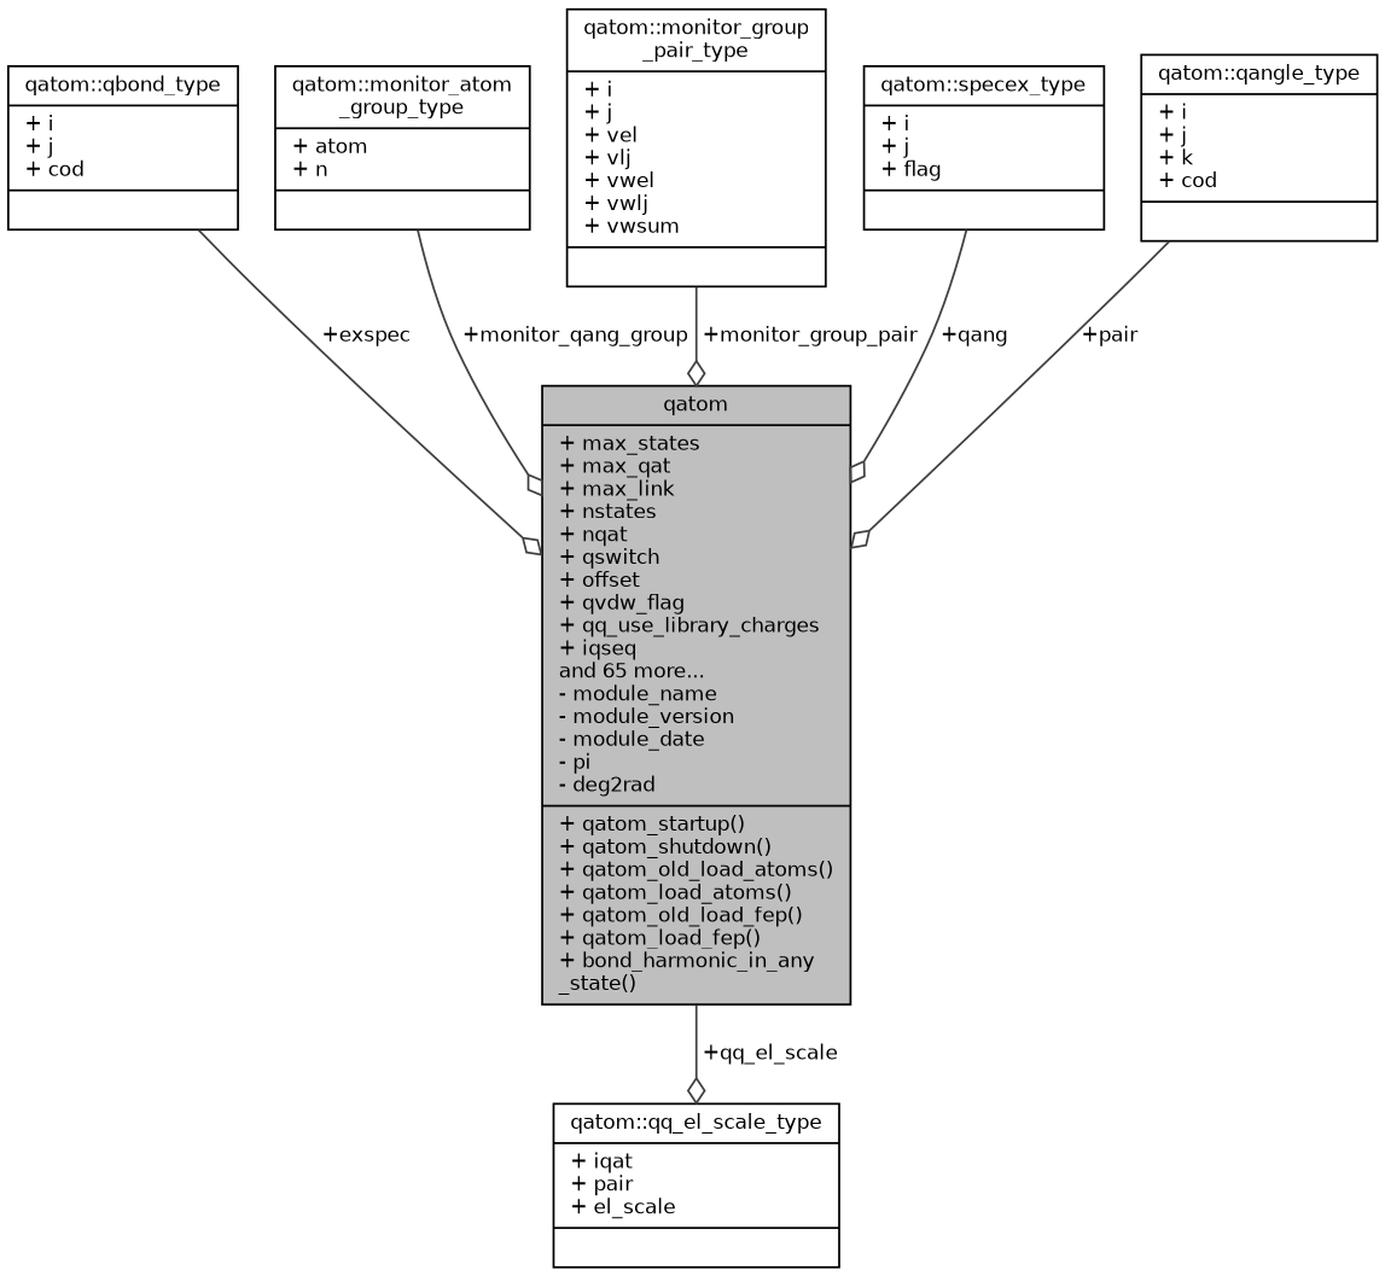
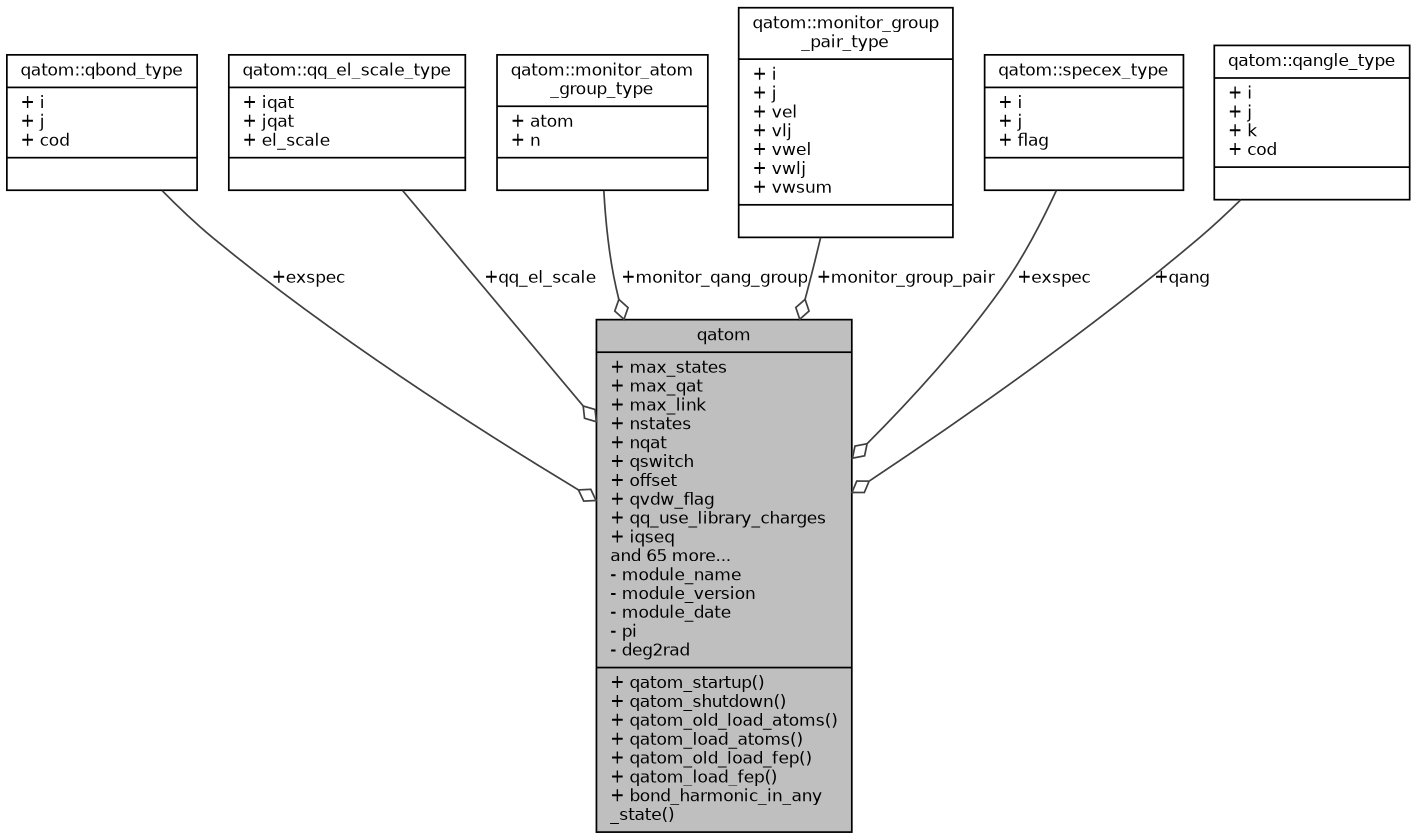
  digraph {
    node [color=black fillcolor=white fontname=Helvetica fontsize=10 shape=record style=filled]
    edge [arrowhead=odiamond color=grey25 fontname=Helvetica fontsize=10 labelfontname=Helvetica labelfontsize=10 style=solid]
    n1 [fillcolor=grey75 fontcolor=black height=0.2 label="{qatom\n|+ max_states\l+ max_qat\l+ max_link\l+ nstates\l+ nqat\l+ qswitch\l+ offset\l+ qvdw_flag\l+ qq_use_library_charges\l+ iqseq\land 65 more...\l- module_name\l- module_version\l- module_date\l- pi\l- deg2rad\l|+ qatom_startup()\l+ qatom_shutdown()\l+ qatom_old_load_atoms()\l+ qatom_load_atoms()\l+ qatom_old_load_fep()\l+ qatom_load_fep()\l+ bond_harmonic_in_any\l_state()\l}" width=0.4]
    n2 [height=0.2 label="{qatom::qbond_type\n|+ i\l+ j\l+ cod\l|}" width=0.4]
-   n3 [height=0.2 label="{qatom::qq_el_scale_type\n|+ iqat\l+ pair\l+ el_scale\l|}" width=0.4]
+   n3 [height=0.2 label="{qatom::qq_el_scale_type\n|+ iqat\l+ jqat\l+ el_scale\l|}" width=0.4]
    n4 [height=0.2 label="{qatom::monitor_atom\l_group_type\n|+ atom\l+ n\l|}" width=0.4]
    n5 [height=0.2 label="{qatom::monitor_group\l_pair_type\n|+ i\l+ j\l+ vel\l+ vlj\l+ vwel\l+ vwlj\l+ vwsum\l|}" width=0.4]
    n6 [height=0.2 label="{qatom::specex_type\n|+ i\l+ j\l+ flag\l|}" width=0.4]
    n7 [height=0.2 label="{qatom::qangle_type\n|+ i\l+ j\l+ k\l+ cod\l|}" width=0.4]
    n2 -> n1 [label=" +exspec"]
-   n1 -> n3 [label=" +qq_el_scale"]
+   n3 -> n1 [label=" +qq_el_scale"]
    n4 -> n1 [label=" +monitor_qang_group"]
    n5 -> n1 [label=" +monitor_group_pair"]
-   n6 -> n1 [label=" +qang"]
-   n7 -> n1 [label=" +pair"]
+   n6 -> n1 [label=" +exspec"]
+   n7 -> n1 [label=" +qang"]
  }
